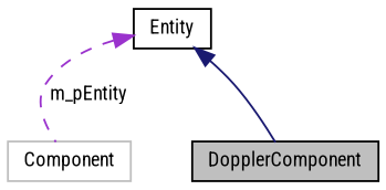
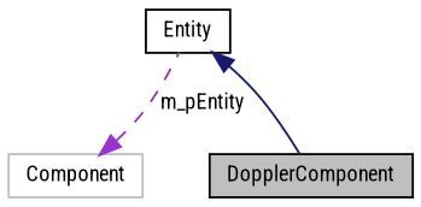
  digraph {
    fontname="Roboto Condensed"
    node [color=black fillcolor=white fontname="Roboto Condensed" fontsize=10 shape=record style=filled]
    edge [dir=back fontname="Roboto Condensed" fontsize=10 labelfontname=Helvetica labelfontsize=10]
    n1 [fillcolor=grey75 fontcolor=black height=0.2 label=DopplerComponent width=0.4]
    n2 [color=grey75 height=0.2 label=Component width=0.4]
    n3 [height=0.2 label=Entity width=0.4]
    n3 -> n1 [color=midnightblue style=solid]
-   n3 -> n2 [color=darkorchid3 label=" m_pEntity" style=dashed]
+   n2 -> n3 [color=darkorchid3 label=" m_pEntity" style=dashed]
  }
